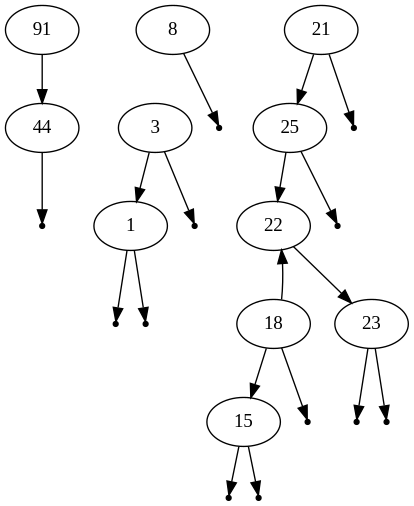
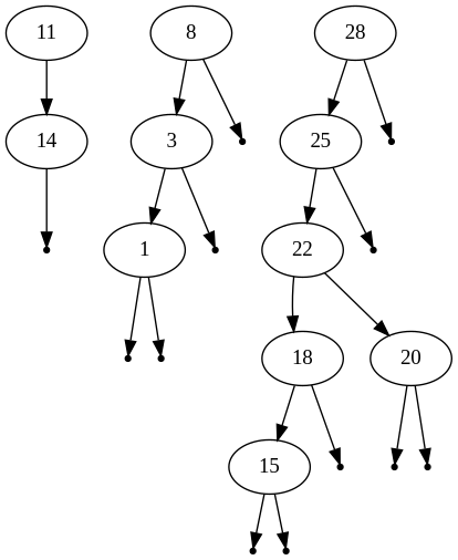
  digraph {
    fontname="Liberation Serif"
    ordering=out
    node [fontname="Liberation Serif" shape=point]
    edge [fontname="Liberation Serif"]
-   11 [label=91 shape=""]
-   14 [label=44 shape=""]
+   11 [shape=""]
+   14 [shape=""]
    8 [shape=""]
    3 [shape=""]
    null3
    null4
    1 [shape=""]
    null2
    null0
    null1
-   28 [label=21 shape=""]
+   28 [shape=""]
    25 [shape=""]
    null11
    22 [shape=""]
    null10
    18 [shape=""]
-   23 [shape=""]
+   23 [label=20 shape=""]
    15 [shape=""]
    null7
    null8
    null9
    null5
    null6
    11 -> 14
    14 -> null4
+   8 -> 3
    8 -> null3
    3 -> 1
    3 -> null2
    1 -> null0
    1 -> null1
    28 -> 25
    28 -> null11
    25 -> 22
    25 -> null10
-   18 -> 22
+   22 -> 18
    22 -> 23
    18 -> 15
    18 -> null7
    23 -> null8
    23 -> null9
    15 -> null5
    15 -> null6
  }
